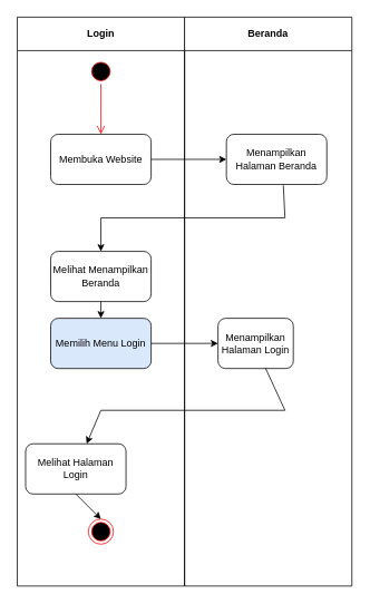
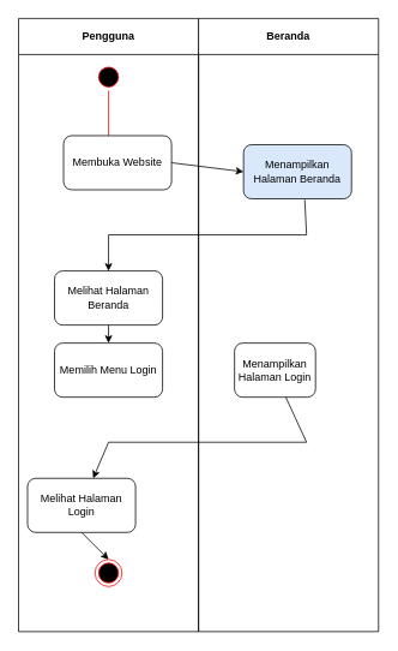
  <mxCell id="0" />
  <mxCell id="1" parent="0" />
- <mxCell id="2" value="Login" style="swimlane;whiteSpace=wrap;html=1;startSize=40;" vertex="1" parent="1"><mxGeometry x="20" y="20" width="200" height="680" as="geometry" /></mxCell>
+ <mxCell id="2" value="Pengguna" style="swimlane;whiteSpace=wrap;html=1;startSize=40;" vertex="1" parent="1"><mxGeometry x="20" y="20" width="200" height="680" as="geometry" /></mxCell>
  <mxCell id="3" value="" style="ellipse;html=1;shape=startState;fillColor=#000000;strokeColor=#ff0000;" vertex="1" parent="2"><mxGeometry x="85" y="50" width="30" height="30" as="geometry" /></mxCell>
  <mxCell id="4" value="" style="edgeStyle=orthogonalEdgeStyle;html=1;verticalAlign=bottom;endArrow=open;endSize=8;strokeColor=#ff0000;rounded=0;" edge="1" source="3" parent="2"><mxGeometry relative="1" as="geometry"><mxPoint x="100" y="140" as="targetPoint" /></mxGeometry></mxCell>
- <mxCell id="5" value="Membuka Website" style="rounded=1;whiteSpace=wrap;html=1;" vertex="1" parent="2"><mxGeometry x="40" y="140" width="120" height="60" as="geometry" /></mxCell>
- <mxCell id="6" value="Melihat Menampilkan Beranda" style="rounded=1;whiteSpace=wrap;html=1;" vertex="1" parent="2"><mxGeometry x="40" y="280" width="120" height="60" as="geometry" /></mxCell>
- <mxCell id="7" value="Memilih Menu Login" style="rounded=1;whiteSpace=wrap;html=1;fillColor=#dae8fc;" vertex="1" parent="2"><mxGeometry x="40" y="360" width="120" height="60" as="geometry" /></mxCell>
+ <mxCell id="5" value="Membuka Website" style="rounded=1;whiteSpace=wrap;html=1;" vertex="1" parent="2"><mxGeometry x="50" y="130" width="120" height="60" as="geometry" /></mxCell>
+ <mxCell id="6" value="Melihat Halaman Beranda" style="rounded=1;whiteSpace=wrap;html=1;" vertex="1" parent="2"><mxGeometry x="40" y="280" width="120" height="60" as="geometry" /></mxCell>
+ <mxCell id="7" value="Memilih Menu Login" style="rounded=1;whiteSpace=wrap;html=1;" vertex="1" parent="2"><mxGeometry x="40" y="360" width="120" height="60" as="geometry" /></mxCell>
  <mxCell id="8" value="Melihat Halaman Login" style="rounded=1;whiteSpace=wrap;html=1;" vertex="1" parent="2"><mxGeometry x="10" y="510" width="120" height="60" as="geometry" /></mxCell>
  <mxCell id="9" value="" style="ellipse;html=1;shape=endState;fillColor=#000000;strokeColor=#ff0000;" vertex="1" parent="2"><mxGeometry x="85" y="600" width="30" height="30" as="geometry" /></mxCell>
  <mxCell id="10" value="Beranda" style="swimlane;whiteSpace=wrap;html=1;startSize=40;" vertex="1" parent="1"><mxGeometry x="220" y="20" width="200" height="680" as="geometry" /></mxCell>
- <mxCell id="11" value="Menampilkan Halaman Beranda" style="rounded=1;whiteSpace=wrap;html=1;" vertex="1" parent="10"><mxGeometry x="50" y="140" width="120" height="60" as="geometry" /></mxCell>
+ <mxCell id="11" value="Menampilkan Halaman Beranda" style="rounded=1;whiteSpace=wrap;html=1;fillColor=#dae8fc;" vertex="1" parent="10"><mxGeometry x="50" y="140" width="120" height="60" as="geometry" /></mxCell>
  <mxCell id="12" value="Menampilkan Halaman Login" style="rounded=1;whiteSpace=wrap;html=1;" vertex="1" parent="10"><mxGeometry x="40" y="360" width="90" height="60" as="geometry" /></mxCell>
  <mxCell id="13" value="" style="endArrow=classic;html=1;rounded=0;exitX=1;exitY=0.5;exitDx=0;exitDy=0;" edge="1" parent="1" source="5"><mxGeometry width="50" height="50" relative="1" as="geometry"><mxPoint x="220" y="370" as="sourcePoint" /><mxPoint x="270" y="190" as="targetPoint" /></mxGeometry></mxCell>
  <mxCell id="14" value="" style="endArrow=none;html=1;rounded=0;entryX=0.567;entryY=1.017;entryDx=0;entryDy=0;entryPerimeter=0;" edge="1" parent="1" target="11"><mxGeometry width="50" height="50" relative="1" as="geometry"><mxPoint x="340" y="260" as="sourcePoint" /><mxPoint x="270" y="320" as="targetPoint" /></mxGeometry></mxCell>
  <mxCell id="15" value="" style="endArrow=none;html=1;rounded=0;" edge="1" parent="1"><mxGeometry width="50" height="50" relative="1" as="geometry"><mxPoint x="120" y="260" as="sourcePoint" /><mxPoint x="340" y="260" as="targetPoint" /></mxGeometry></mxCell>
  <mxCell id="16" value="" style="endArrow=classic;html=1;rounded=0;" edge="1" parent="1"><mxGeometry width="50" height="50" relative="1" as="geometry"><mxPoint x="120" y="260" as="sourcePoint" /><mxPoint x="120" y="300" as="targetPoint" /></mxGeometry></mxCell>
  <mxCell id="17" value="" style="endArrow=classic;html=1;rounded=0;exitX=0.5;exitY=1;exitDx=0;exitDy=0;" edge="1" parent="1" source="6"><mxGeometry width="50" height="50" relative="1" as="geometry"><mxPoint x="220" y="370" as="sourcePoint" /><mxPoint x="120" y="380" as="targetPoint" /></mxGeometry></mxCell>
- <mxCell id="18" value="" style="endArrow=classic;html=1;rounded=0;exitX=1;exitY=0.5;exitDx=0;exitDy=0;" edge="1" parent="1" source="7" target="12"><mxGeometry width="50" height="50" relative="1" as="geometry"><mxPoint x="220" y="370" as="sourcePoint" /><mxPoint x="270" y="410" as="targetPoint" /></mxGeometry></mxCell>
  <mxCell id="19" value="" style="endArrow=none;html=1;rounded=0;entryX=0.633;entryY=1;entryDx=0;entryDy=0;entryPerimeter=0;" edge="1" parent="1" target="12"><mxGeometry width="50" height="50" relative="1" as="geometry"><mxPoint x="340" y="490" as="sourcePoint" /><mxPoint x="270" y="320" as="targetPoint" /></mxGeometry></mxCell>
  <mxCell id="20" value="" style="endArrow=none;html=1;rounded=0;" edge="1" parent="1"><mxGeometry width="50" height="50" relative="1" as="geometry"><mxPoint x="120" y="490" as="sourcePoint" /><mxPoint x="340" y="490" as="targetPoint" /></mxGeometry></mxCell>
  <mxCell id="21" value="" style="endArrow=classic;html=1;rounded=0;" edge="1" parent="1" target="8"><mxGeometry width="50" height="50" relative="1" as="geometry"><mxPoint x="120" y="490" as="sourcePoint" /><mxPoint x="120" y="520" as="targetPoint" /></mxGeometry></mxCell>
  <mxCell id="22" value="" style="endArrow=classic;html=1;rounded=0;exitX=0.5;exitY=1;exitDx=0;exitDy=0;" edge="1" parent="1" source="8"><mxGeometry width="50" height="50" relative="1" as="geometry"><mxPoint x="220" y="370" as="sourcePoint" /><mxPoint x="120" y="620" as="targetPoint" /></mxGeometry></mxCell>
